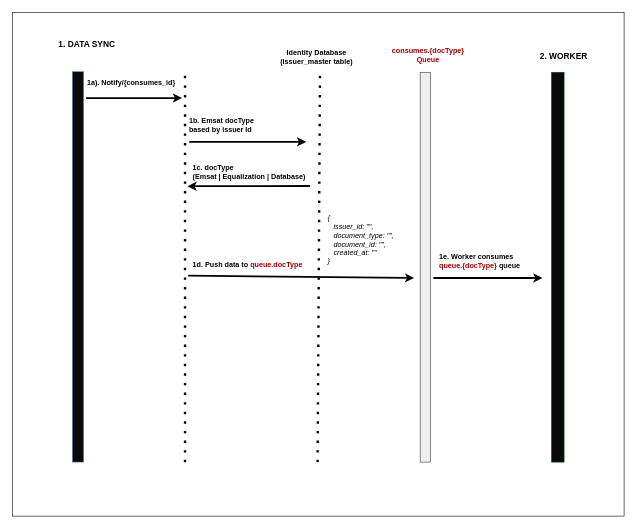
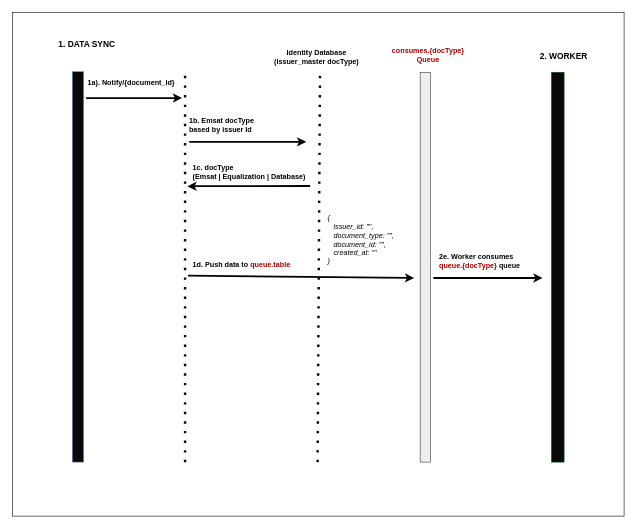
  <mxCell id="0" />
  <mxCell id="1" parent="0" />
  <mxCell id="2" value="" style="rounded=0;whiteSpace=wrap;html=1;" vertex="1" parent="1"><mxGeometry x="20" y="20" width="1020" height="840" as="geometry" /></mxCell>
  <mxCell id="3" value="" style="rounded=0;whiteSpace=wrap;html=1;fillColor=#eeeeee;strokeColor=#36393d;" vertex="1" parent="1"><mxGeometry x="700" y="120" width="17" height="650" as="geometry" /></mxCell>
  <mxCell id="4" value="" style="rounded=0;whiteSpace=wrap;html=1;fillColor=#09090A;strokeColor=#6c8ebf;" vertex="1" parent="1"><mxGeometry x="120" y="119" width="19" height="651" as="geometry" /></mxCell>
  <mxCell id="5" value="1. DATA SYNC" style="text;html=1;align=center;verticalAlign=middle;resizable=0;points=[];autosize=1;strokeColor=none;fillColor=none;fontStyle=1;fontSize=14;" vertex="1" parent="1"><mxGeometry x="84" y="59" width="120" height="30" as="geometry" /></mxCell>
  <mxCell id="6" value="" style="endArrow=classic;html=1;rounded=0;exitX=1;exitY=0.25;exitDx=0;exitDy=0;strokeWidth=3;" edge="1" parent="1"><mxGeometry width="50" height="50" relative="1" as="geometry"><mxPoint x="143" y="163" as="sourcePoint" /><mxPoint x="303" y="163" as="targetPoint" /></mxGeometry></mxCell>
- <mxCell id="7" value="1a). Notify/{consumes_id}" style="text;html=1;align=center;verticalAlign=middle;resizable=0;points=[];autosize=1;strokeColor=none;fillColor=none;fontStyle=1;strokeWidth=3;" vertex="1" parent="1"><mxGeometry x="133" y="123" width="170" height="30" as="geometry" /></mxCell>
+ <mxCell id="7" value="1a). Notify/{document_id}" style="text;html=1;align=center;verticalAlign=middle;resizable=0;points=[];autosize=1;strokeColor=none;fillColor=none;fontStyle=1;strokeWidth=3;" vertex="1" parent="1"><mxGeometry x="133" y="123" width="170" height="30" as="geometry" /></mxCell>
  <mxCell id="8" value="&lt;b&gt;&lt;font color=&quot;#990000&quot;&gt;consumes.{docType}&lt;br&gt;Queue&lt;br&gt;&lt;/font&gt;&lt;/b&gt;" style="text;html=1;align=center;verticalAlign=middle;resizable=0;points=[];autosize=1;strokeColor=none;fillColor=none;" vertex="1" parent="1"><mxGeometry x="652.5" y="72" width="120" height="40" as="geometry" /></mxCell>
  <mxCell id="9" value="" style="endArrow=none;dashed=1;html=1;dashPattern=1 3;strokeWidth=4;rounded=0;" edge="1" parent="1"><mxGeometry width="50" height="50" relative="1" as="geometry"><mxPoint x="308" y="770" as="sourcePoint" /><mxPoint x="308" y="115" as="targetPoint" /></mxGeometry></mxCell>
  <mxCell id="10" value="" style="endArrow=classic;html=1;rounded=0;exitX=1;exitY=0.25;exitDx=0;exitDy=0;strokeWidth=3;" edge="1" parent="1"><mxGeometry width="50" height="50" relative="1" as="geometry"><mxPoint x="315" y="236" as="sourcePoint" /><mxPoint x="510" y="236" as="targetPoint" /></mxGeometry></mxCell>
  <mxCell id="11" value="&lt;b&gt;1b. Emsat docType &lt;br&gt;based by issuer Id&lt;/b&gt;" style="text;html=1;align=left;verticalAlign=middle;resizable=0;points=[];autosize=1;strokeColor=none;fillColor=none;" vertex="1" parent="1"><mxGeometry x="313" y="188" width="130" height="40" as="geometry" /></mxCell>
  <mxCell id="12" value="" style="endArrow=none;dashed=1;html=1;dashPattern=1 3;strokeWidth=4;rounded=0;" edge="1" parent="1"><mxGeometry width="50" height="50" relative="1" as="geometry"><mxPoint x="529" y="770" as="sourcePoint" /><mxPoint x="533" y="120" as="targetPoint" /></mxGeometry></mxCell>
  <mxCell id="13" value="" style="endArrow=classic;html=1;rounded=0;exitX=0.898;exitY=1.091;exitDx=0;exitDy=0;exitPerimeter=0;strokeWidth=3;" edge="1" parent="1" source="14"><mxGeometry width="50" height="50" relative="1" as="geometry"><mxPoint x="500" y="310" as="sourcePoint" /><mxPoint x="312" y="310" as="targetPoint" /></mxGeometry></mxCell>
  <mxCell id="14" value="1c. docType &lt;br&gt;(Emsat | Equalization | Database)&amp;nbsp;" style="text;html=1;align=left;verticalAlign=middle;resizable=0;points=[];autosize=1;strokeColor=none;fillColor=none;fontStyle=1" vertex="1" parent="1"><mxGeometry x="319" y="266" width="220" height="40" as="geometry" /></mxCell>
  <mxCell id="15" value="" style="endArrow=classic;html=1;rounded=0;exitX=1;exitY=0.25;exitDx=0;exitDy=0;strokeWidth=3;" edge="1" parent="1"><mxGeometry width="50" height="50" relative="1" as="geometry"><mxPoint x="313" y="459" as="sourcePoint" /><mxPoint x="690" y="463" as="targetPoint" /></mxGeometry></mxCell>
- <mxCell id="16" value="1d. Push data to &lt;font color=&quot;#990000&quot;&gt;queue.docType&lt;/font&gt;" style="text;html=1;align=left;verticalAlign=middle;resizable=0;points=[];autosize=1;strokeColor=none;fillColor=none;fontStyle=1" vertex="1" parent="1"><mxGeometry x="319" y="426" width="210" height="30" as="geometry" /></mxCell>
- <mxCell id="17" value="&lt;b&gt;Identity Database&lt;br&gt;(issuer_master table)&lt;br&gt;&lt;/b&gt;" style="text;html=1;align=center;verticalAlign=middle;resizable=0;points=[];autosize=1;strokeColor=none;fillColor=none;" vertex="1" parent="1"><mxGeometry x="457" y="74" width="140" height="40" as="geometry" /></mxCell>
+ <mxCell id="16" value="1d. Push data to &lt;font color=&quot;#990000&quot;&gt;queue.table&lt;/font&gt;" style="text;html=1;align=left;verticalAlign=middle;resizable=0;points=[];autosize=1;strokeColor=none;fillColor=none;fontStyle=1" vertex="1" parent="1"><mxGeometry x="319" y="426" width="210" height="30" as="geometry" /></mxCell>
+ <mxCell id="17" value="&lt;b&gt;Identity Database&lt;br&gt;(issuer_master docType)&lt;br&gt;&lt;/b&gt;" style="text;html=1;align=center;verticalAlign=middle;resizable=0;points=[];autosize=1;strokeColor=none;fillColor=none;" vertex="1" parent="1"><mxGeometry x="457" y="74" width="140" height="40" as="geometry" /></mxCell>
  <mxCell id="18" value="&lt;i&gt;{&lt;br&gt;&amp;nbsp; &amp;nbsp;issuer_id: &quot;&quot;,&lt;br&gt;&amp;nbsp; &amp;nbsp;document_type: &quot;&quot;,&lt;br&gt;&amp;nbsp; &amp;nbsp;document_id: &quot;&quot;,&lt;br&gt;&amp;nbsp; &amp;nbsp;created_at: &quot;&quot;&amp;nbsp;&lt;br&gt;}&lt;/i&gt;" style="text;html=1;align=left;verticalAlign=middle;resizable=0;points=[];autosize=1;strokeColor=none;fillColor=none;" vertex="1" parent="1"><mxGeometry x="544" y="349" width="130" height="100" as="geometry" /></mxCell>
  <mxCell id="19" value="" style="rounded=0;whiteSpace=wrap;html=1;fillColor=#09090A;strokeColor=#005700;fontColor=#ffffff;" vertex="1" parent="1"><mxGeometry x="919" y="120" width="21" height="650" as="geometry" /></mxCell>
  <mxCell id="20" value="&lt;b style=&quot;font-size: 14px;&quot;&gt;2. WORKER&lt;/b&gt;" style="text;html=1;align=center;verticalAlign=middle;resizable=0;points=[];autosize=1;strokeColor=none;fillColor=none;fontSize=14;" vertex="1" parent="1"><mxGeometry x="888.5" y="79" width="100" height="30" as="geometry" /></mxCell>
  <mxCell id="21" value="" style="endArrow=classic;html=1;rounded=0;exitX=1;exitY=0.25;exitDx=0;exitDy=0;strokeWidth=3;" edge="1" parent="1"><mxGeometry width="50" height="50" relative="1" as="geometry"><mxPoint x="722" y="463" as="sourcePoint" /><mxPoint x="904" y="463" as="targetPoint" /></mxGeometry></mxCell>
- <mxCell id="22" value="1e. Worker consumes&amp;nbsp;&lt;br&gt;&lt;font color=&quot;#990000&quot;&gt;queue.{docType}&amp;nbsp;&lt;/font&gt;&lt;font color=&quot;#09090a&quot;&gt;queue&lt;/font&gt;" style="text;html=1;align=left;verticalAlign=middle;resizable=0;points=[];autosize=1;strokeColor=none;fillColor=none;fontStyle=1" vertex="1" parent="1"><mxGeometry x="730" y="415" width="160" height="40" as="geometry" /></mxCell>
+ <mxCell id="22" value="2e. Worker consumes&amp;nbsp;&lt;br&gt;&lt;font color=&quot;#990000&quot;&gt;queue.{docType}&amp;nbsp;&lt;/font&gt;&lt;font color=&quot;#09090a&quot;&gt;queue&lt;/font&gt;" style="text;html=1;align=left;verticalAlign=middle;resizable=0;points=[];autosize=1;strokeColor=none;fillColor=none;fontStyle=1" vertex="1" parent="1"><mxGeometry x="730" y="415" width="160" height="40" as="geometry" /></mxCell>
